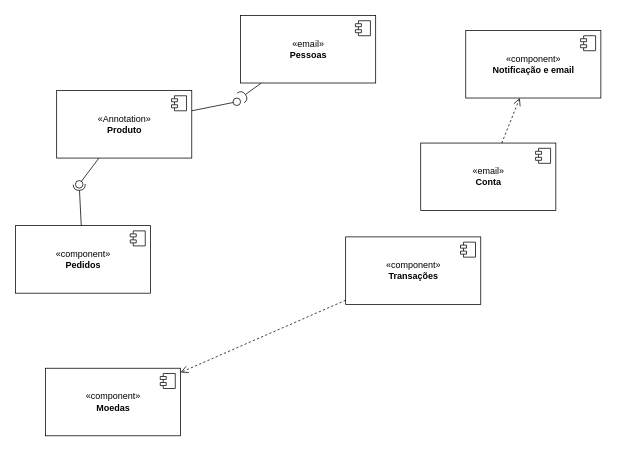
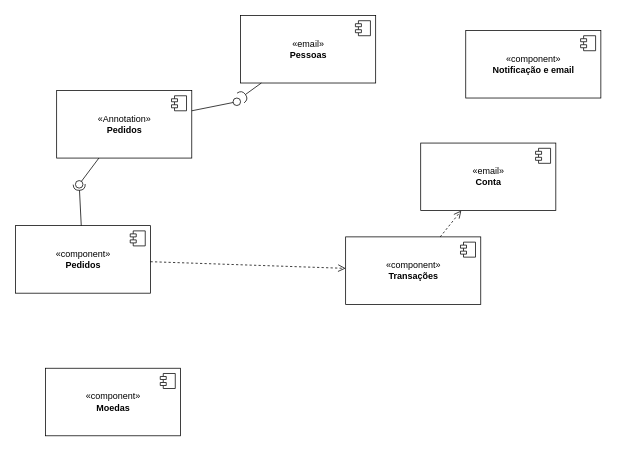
  <mxCell id="0" />
  <mxCell id="1" parent="0" />
  <mxCell id="2" value="«component»&lt;br&gt;&lt;b&gt;Moedas&lt;/b&gt;" style="html=1;dropTarget=0;" parent="1" vertex="1"><mxGeometry x="60" y="490" width="180" height="90" as="geometry" /></mxCell>
  <mxCell id="3" value="" style="shape=module;jettyWidth=8;jettyHeight=4;" parent="2" vertex="1"><mxGeometry x="1" width="20" height="20" relative="1" as="geometry"><mxPoint x="-27" y="7" as="offset" /></mxGeometry></mxCell>
  <mxCell id="4" value="«email»&lt;br&gt;&lt;b&gt;Pessoas&lt;/b&gt;" style="html=1;dropTarget=0;" parent="1" vertex="1"><mxGeometry x="320" y="20" width="180" height="90" as="geometry" /></mxCell>
  <mxCell id="5" value="" style="shape=module;jettyWidth=8;jettyHeight=4;" parent="4" vertex="1"><mxGeometry x="1" width="20" height="20" relative="1" as="geometry"><mxPoint x="-27" y="7" as="offset" /></mxGeometry></mxCell>
  <mxCell id="6" value="«component»&lt;br&gt;&lt;b&gt;Notificação e email&lt;/b&gt;" style="html=1;dropTarget=0;" parent="1" vertex="1"><mxGeometry x="620" y="40" width="180" height="90" as="geometry" /></mxCell>
  <mxCell id="7" value="" style="shape=module;jettyWidth=8;jettyHeight=4;" parent="6" vertex="1"><mxGeometry x="1" width="20" height="20" relative="1" as="geometry"><mxPoint x="-27" y="7" as="offset" /></mxGeometry></mxCell>
  <mxCell id="8" value="«email»&lt;br&gt;&lt;b&gt;Conta&lt;/b&gt;" style="html=1;dropTarget=0;" parent="1" vertex="1"><mxGeometry x="560" y="190" width="180" height="90" as="geometry" /></mxCell>
  <mxCell id="9" value="" style="shape=module;jettyWidth=8;jettyHeight=4;" parent="8" vertex="1"><mxGeometry x="1" width="20" height="20" relative="1" as="geometry"><mxPoint x="-27" y="7" as="offset" /></mxGeometry></mxCell>
  <mxCell id="10" value="«component»&lt;br&gt;&lt;b&gt;Pedidos&lt;/b&gt;" style="html=1;dropTarget=0;" parent="1" vertex="1"><mxGeometry x="20" y="300" width="180" height="90" as="geometry" /></mxCell>
  <mxCell id="11" value="" style="shape=module;jettyWidth=8;jettyHeight=4;" parent="10" vertex="1"><mxGeometry x="1" width="20" height="20" relative="1" as="geometry"><mxPoint x="-27" y="7" as="offset" /></mxGeometry></mxCell>
  <mxCell id="12" value="«component»&lt;br&gt;&lt;b&gt;Transações&lt;/b&gt;" style="html=1;dropTarget=0;" parent="1" vertex="1"><mxGeometry x="460" y="315" width="180" height="90" as="geometry" /></mxCell>
  <mxCell id="13" value="" style="shape=module;jettyWidth=8;jettyHeight=4;" parent="12" vertex="1"><mxGeometry x="1" width="20" height="20" relative="1" as="geometry"><mxPoint x="-27" y="7" as="offset" /></mxGeometry></mxCell>
- <mxCell id="14" value="«Annotation»&lt;br&gt;&lt;b&gt;Produto&lt;/b&gt;" style="html=1;dropTarget=0;" parent="1" vertex="1"><mxGeometry x="75" y="120" width="180" height="90" as="geometry" /></mxCell>
+ <mxCell id="14" value="«Annotation»&lt;br&gt;&lt;b&gt;Pedidos&lt;/b&gt;" style="html=1;dropTarget=0;" parent="1" vertex="1"><mxGeometry x="75" y="120" width="180" height="90" as="geometry" /></mxCell>
  <mxCell id="15" value="" style="shape=module;jettyWidth=8;jettyHeight=4;" parent="14" vertex="1"><mxGeometry x="1" width="20" height="20" relative="1" as="geometry"><mxPoint x="-27" y="7" as="offset" /></mxGeometry></mxCell>
  <mxCell id="16" value="" style="rounded=0;orthogonalLoop=1;jettySize=auto;html=1;endArrow=none;endFill=0;" parent="1" source="14" target="18" edge="1"><mxGeometry relative="1" as="geometry"><mxPoint x="140" y="255" as="sourcePoint" /></mxGeometry></mxCell>
  <mxCell id="17" value="" style="rounded=0;orthogonalLoop=1;jettySize=auto;html=1;endArrow=halfCircle;endFill=0;entryX=0.5;entryY=0.5;entryDx=0;entryDy=0;endSize=6;strokeWidth=1;" parent="1" source="10" target="18" edge="1"><mxGeometry relative="1" as="geometry"><mxPoint x="180" y="255" as="sourcePoint" /></mxGeometry></mxCell>
  <mxCell id="18" value="" style="ellipse;whiteSpace=wrap;html=1;fontFamily=Helvetica;fontSize=12;fontColor=#000000;align=center;strokeColor=#000000;fillColor=#ffffff;points=[];aspect=fixed;resizable=0;" parent="1" vertex="1"><mxGeometry x="100" y="240" width="10" height="10" as="geometry" /></mxCell>
  <mxCell id="19" value="" style="rounded=0;orthogonalLoop=1;jettySize=auto;html=1;endArrow=none;endFill=0;" parent="1" source="14" target="21" edge="1"><mxGeometry relative="1" as="geometry"><mxPoint x="270" y="165" as="sourcePoint" /></mxGeometry></mxCell>
  <mxCell id="20" value="" style="rounded=0;orthogonalLoop=1;jettySize=auto;html=1;endArrow=halfCircle;endFill=0;endSize=6;strokeWidth=1;" parent="1" source="4" edge="1"><mxGeometry relative="1" as="geometry"><mxPoint x="180" y="225" as="sourcePoint" /><mxPoint x="320" y="130" as="targetPoint" /></mxGeometry></mxCell>
  <mxCell id="21" value="" style="ellipse;whiteSpace=wrap;html=1;fontFamily=Helvetica;fontSize=12;fontColor=#000000;align=center;strokeColor=#000000;fillColor=#ffffff;points=[];aspect=fixed;resizable=0;" parent="1" vertex="1"><mxGeometry x="310" y="130" width="10" height="10" as="geometry" /></mxCell>
- <mxCell id="22" value="" style="html=1;verticalAlign=bottom;endArrow=open;dashed=1;endSize=8;" parent="1" source="12" target="2" edge="1"><mxGeometry relative="1" as="geometry"><mxPoint x="59.25" y="390" as="sourcePoint" /><mxPoint x="130.75" y="500" as="targetPoint" /></mxGeometry></mxCell>
- <mxCell id="25" value="" style="html=1;verticalAlign=bottom;endArrow=open;dashed=1;endSize=8;" parent="1" source="8" target="6" edge="1"><mxGeometry relative="1" as="geometry"><mxPoint x="548.387" y="325" as="sourcePoint" /><mxPoint x="531.613" y="260" as="targetPoint" /></mxGeometry></mxCell>
+ <mxCell id="23" value="" style="html=1;verticalAlign=bottom;endArrow=open;dashed=1;endSize=8;" parent="1" source="10" target="12" edge="1"><mxGeometry relative="1" as="geometry"><mxPoint x="59.25" y="390" as="sourcePoint" /><mxPoint x="130.75" y="500" as="targetPoint" /></mxGeometry></mxCell>
+ <mxCell id="24" value="" style="html=1;verticalAlign=bottom;endArrow=open;dashed=1;endSize=8;" parent="1" source="12" target="8" edge="1"><mxGeometry relative="1" as="geometry"><mxPoint x="470" y="409.375" as="sourcePoint" /><mxPoint x="250" y="505.625" as="targetPoint" /></mxGeometry></mxCell>
